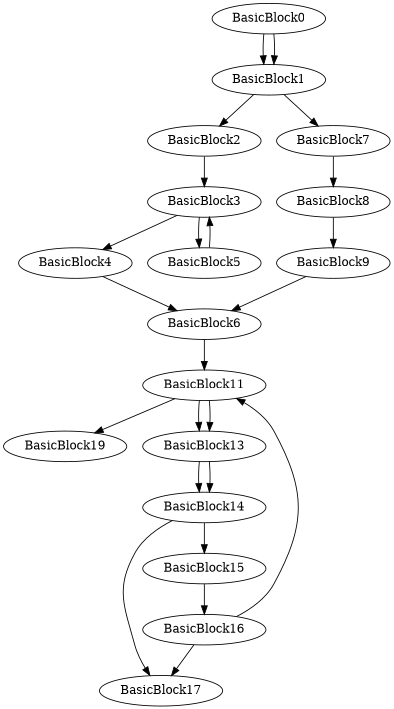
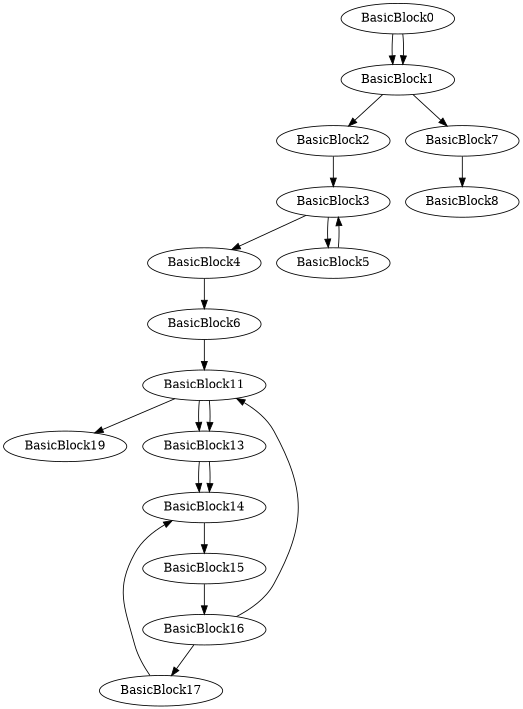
  digraph {
    n1 [label=BasicBlock19]
    BasicBlock11
    BasicBlock13
    BasicBlock14
    BasicBlock6
    BasicBlock16
    BasicBlock17
    BasicBlock4
-   BasicBlock9
    BasicBlock15
    BasicBlock3
    BasicBlock5
    BasicBlock8
    BasicBlock2
    BasicBlock7
    BasicBlock1
    BasicBlock0
    BasicBlock11 -> n1
    BasicBlock11 -> BasicBlock13
    BasicBlock11 -> BasicBlock13
    BasicBlock13 -> BasicBlock14
    BasicBlock13 -> BasicBlock14
-   BasicBlock14 -> BasicBlock17
+   BasicBlock17 -> BasicBlock14
    BasicBlock14 -> BasicBlock15
    BasicBlock6 -> BasicBlock11
    BasicBlock16 -> BasicBlock11
    BasicBlock16 -> BasicBlock17
    BasicBlock4 -> BasicBlock6
-   BasicBlock9 -> BasicBlock6
    BasicBlock15 -> BasicBlock16
    BasicBlock3 -> BasicBlock4
    BasicBlock3 -> BasicBlock5
    BasicBlock5 -> BasicBlock3
-   BasicBlock8 -> BasicBlock9
    BasicBlock2 -> BasicBlock3
    BasicBlock7 -> BasicBlock8
    BasicBlock1 -> BasicBlock2
    BasicBlock1 -> BasicBlock7
    BasicBlock0 -> BasicBlock1
    BasicBlock0 -> BasicBlock1
  }
